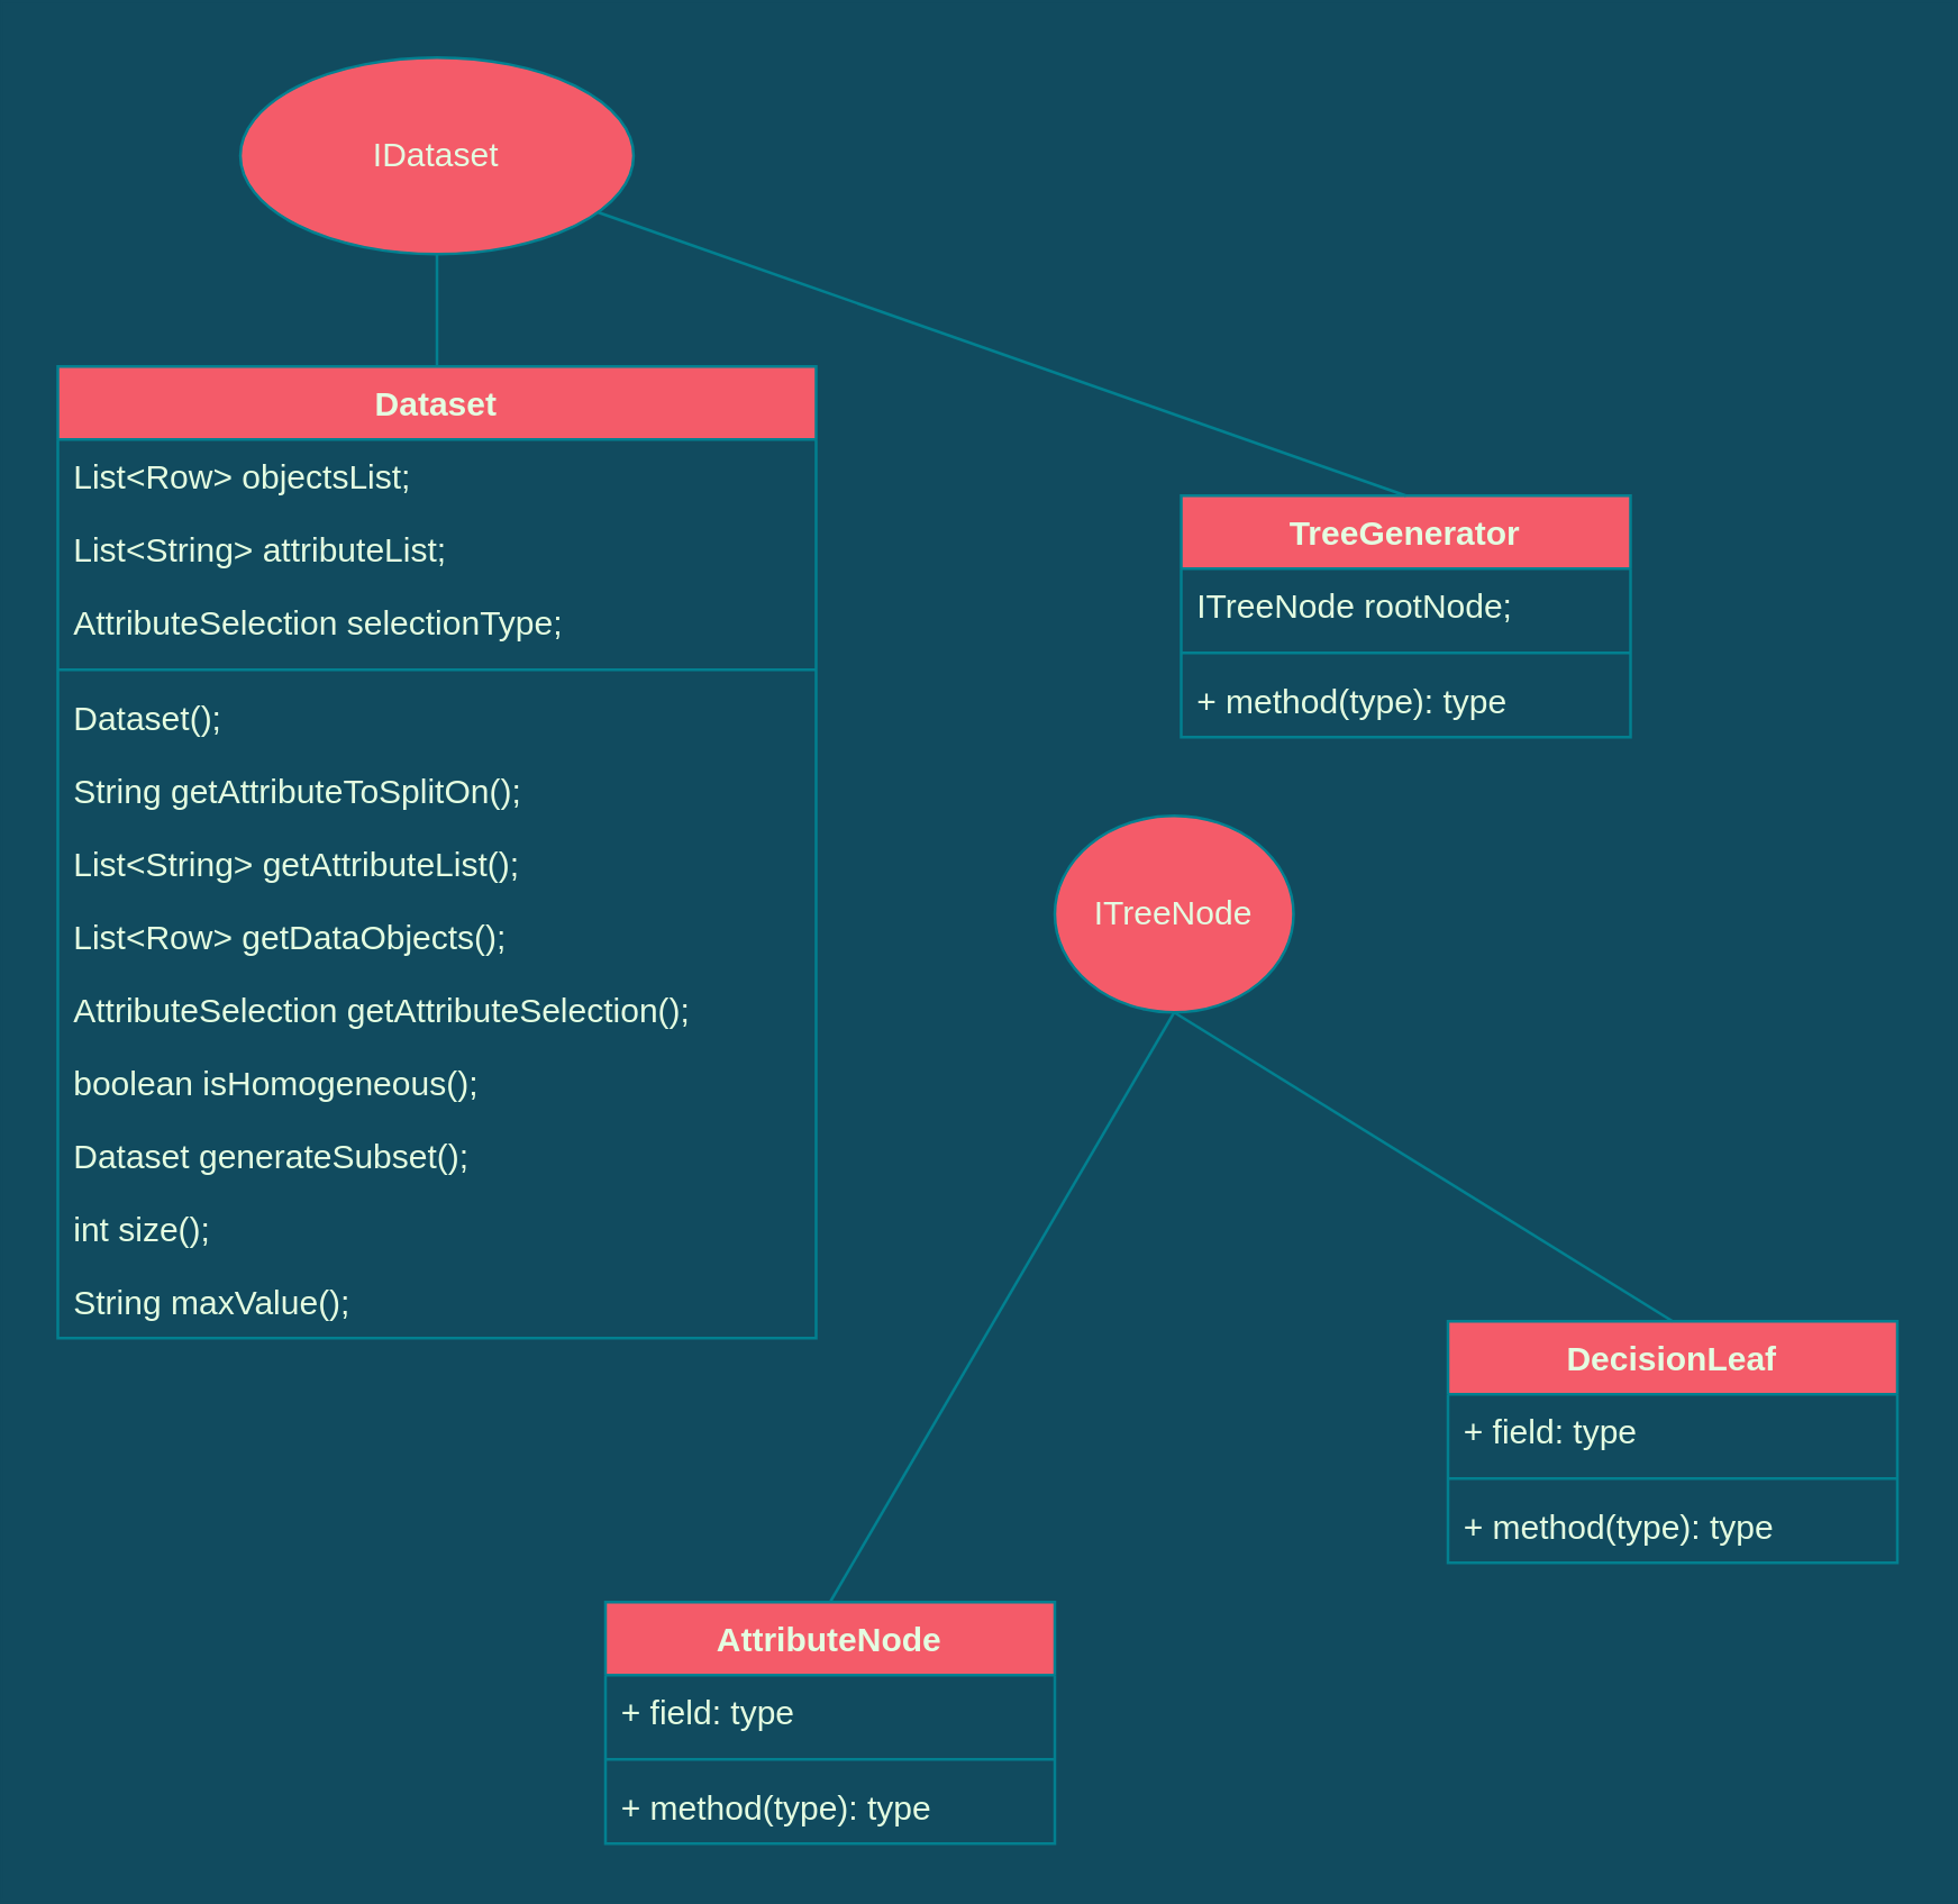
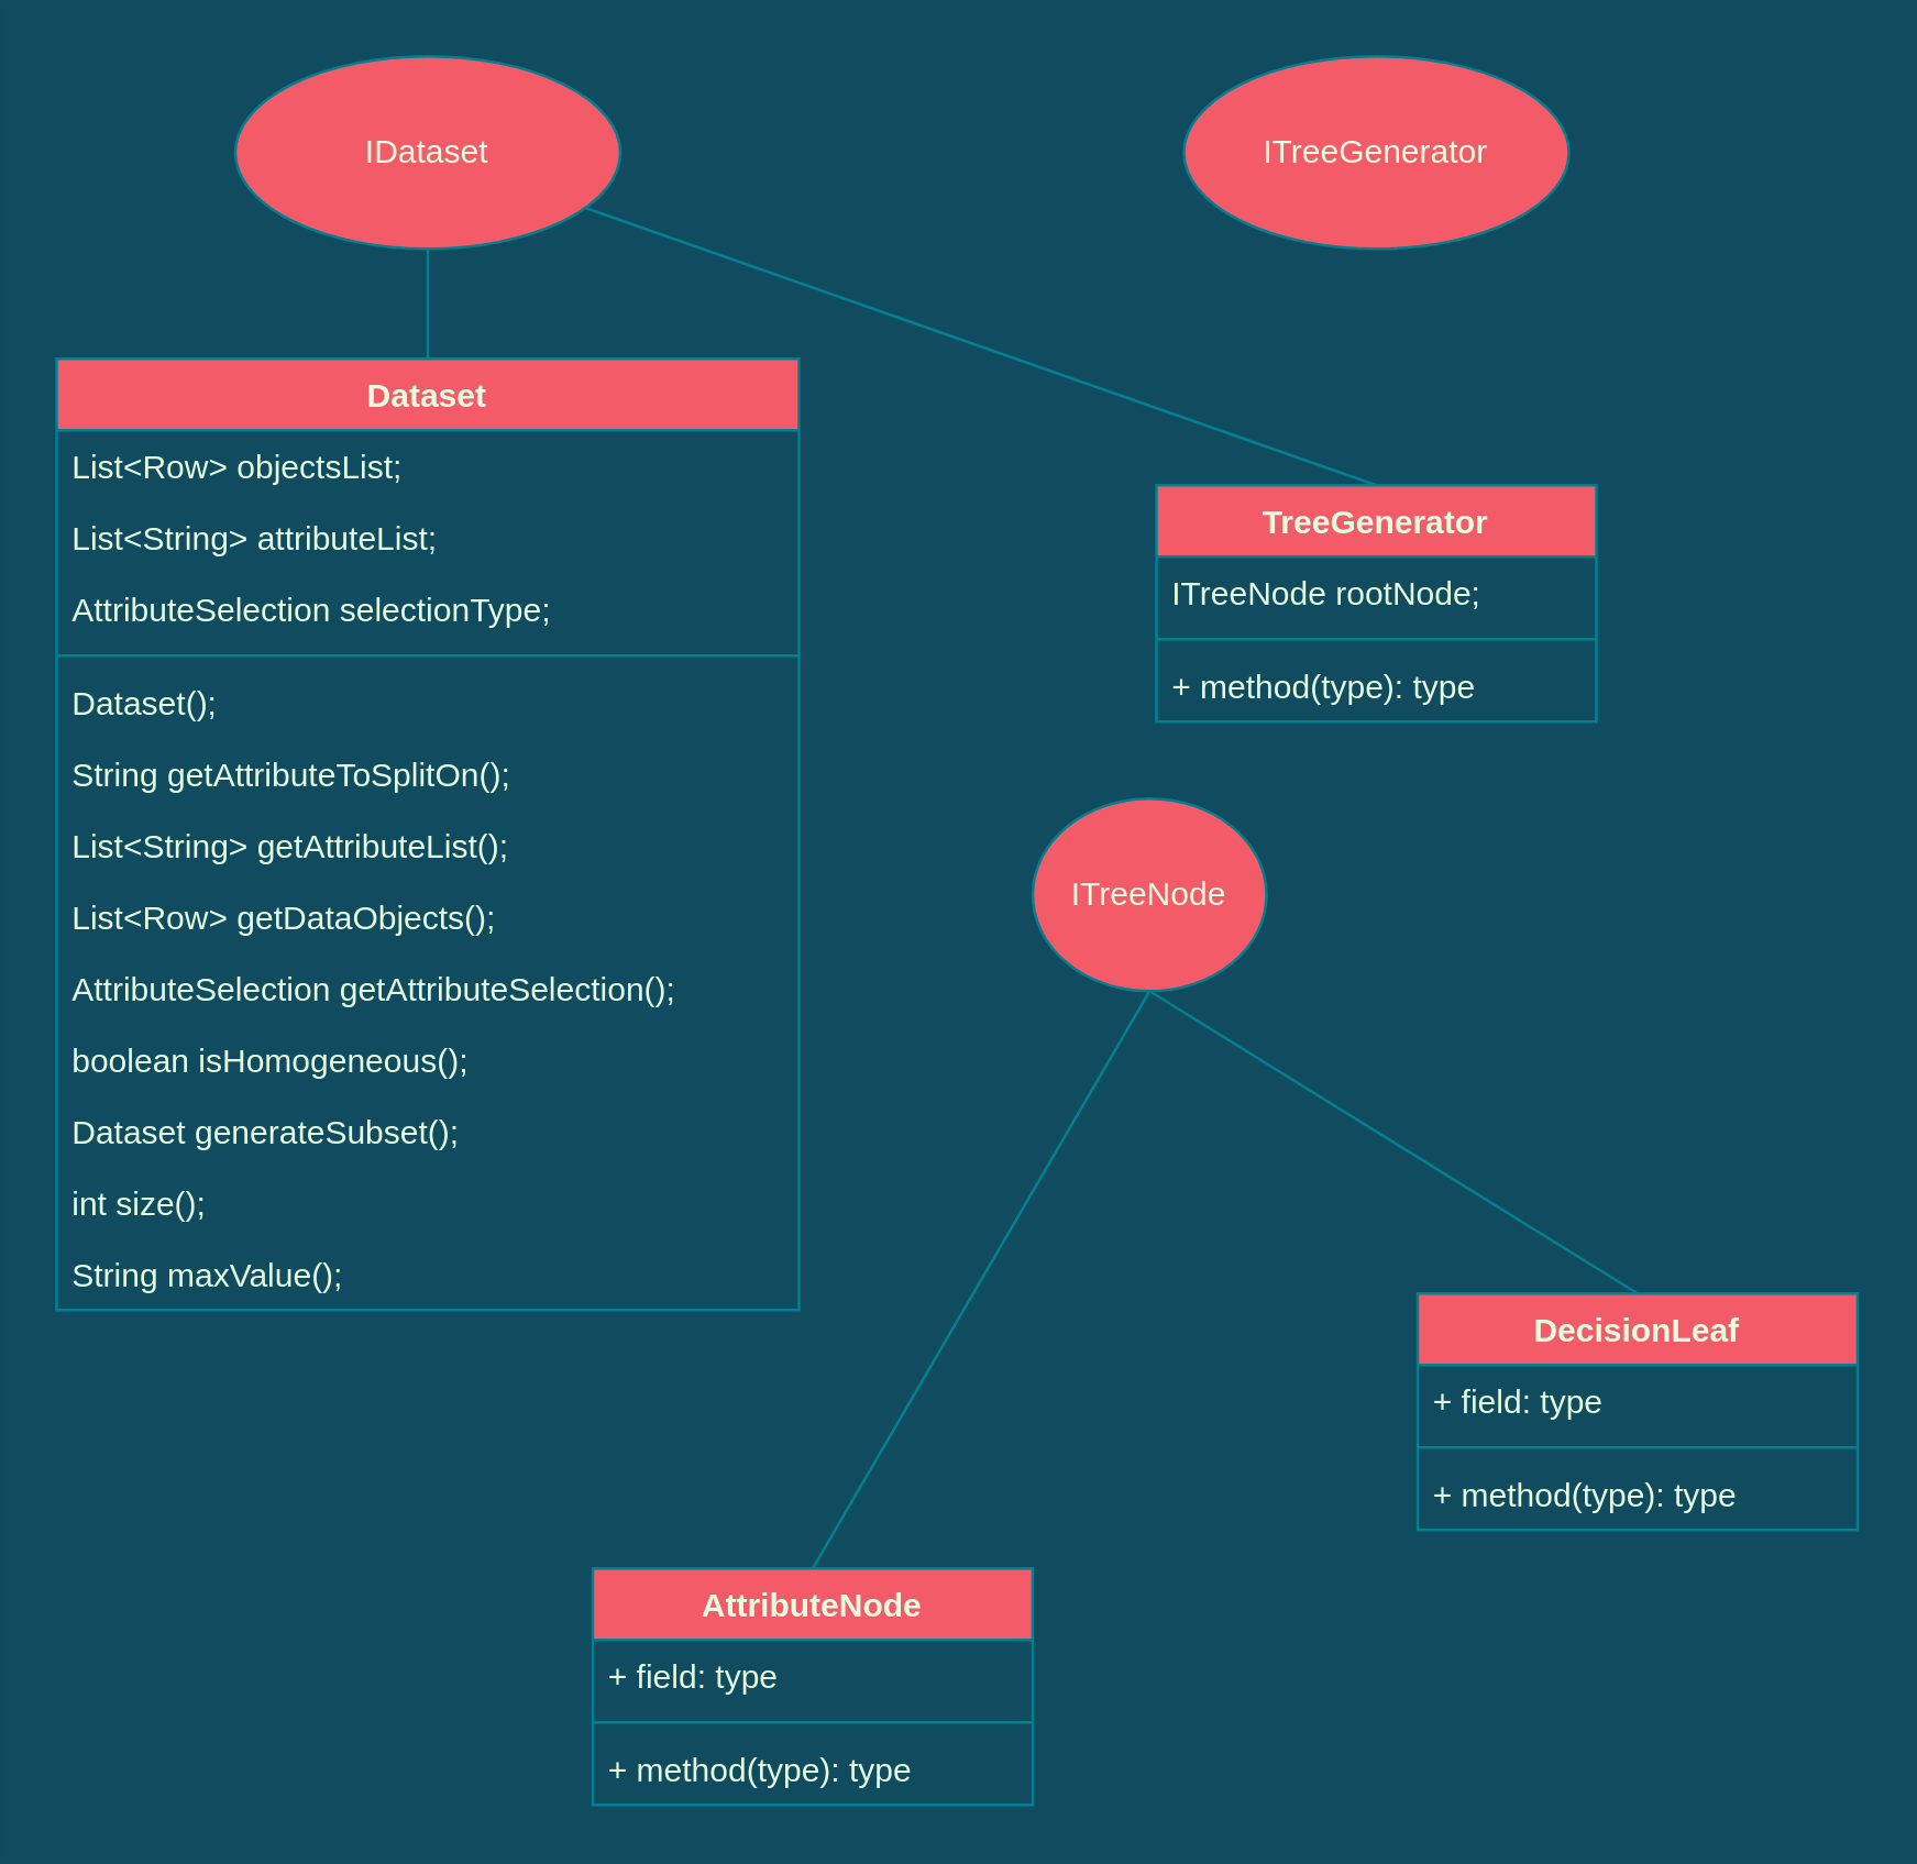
  <mxCell id="0" />
  <mxCell id="1" parent="0" />
  <mxCell id="2" value="TreeGenerator" style="swimlane;fontStyle=1;align=center;verticalAlign=top;childLayout=stackLayout;horizontal=1;startSize=26;horizontalStack=0;resizeParent=1;resizeParentMax=0;resizeLast=0;collapsible=1;marginBottom=0;fillColor=#F45B69;strokeColor=#028090;fontColor=#E4FDE1;" vertex="1" parent="1"><mxGeometry x="420" y="176" width="160" height="86" as="geometry" /></mxCell>
  <mxCell id="3" value="ITreeNode rootNode;" style="text;strokeColor=none;fillColor=none;align=left;verticalAlign=top;spacingLeft=4;spacingRight=4;overflow=hidden;rotatable=0;points=[[0,0.5],[1,0.5]];portConstraint=eastwest;fontColor=#E4FDE1;" vertex="1" parent="2"><mxGeometry y="26" width="160" height="26" as="geometry" /></mxCell>
  <mxCell id="4" value="" style="line;strokeWidth=1;fillColor=none;align=left;verticalAlign=middle;spacingTop=-1;spacingLeft=3;spacingRight=3;rotatable=0;labelPosition=right;points=[];portConstraint=eastwest;strokeColor=#028090;labelBackgroundColor=#114B5F;fontColor=#E4FDE1;" vertex="1" parent="2"><mxGeometry y="52" width="160" height="8" as="geometry" /></mxCell>
  <mxCell id="5" value="+ method(type): type" style="text;strokeColor=none;fillColor=none;align=left;verticalAlign=top;spacingLeft=4;spacingRight=4;overflow=hidden;rotatable=0;points=[[0,0.5],[1,0.5]];portConstraint=eastwest;fontColor=#E4FDE1;" vertex="1" parent="2"><mxGeometry y="60" width="160" height="26" as="geometry" /></mxCell>
  <mxCell id="6" value="Dataset" style="swimlane;fontStyle=1;align=center;verticalAlign=top;childLayout=stackLayout;horizontal=1;startSize=26;horizontalStack=0;resizeParent=1;resizeParentMax=0;resizeLast=0;collapsible=1;marginBottom=0;fillColor=#F45B69;strokeColor=#028090;fontColor=#E4FDE1;" vertex="1" parent="1"><mxGeometry x="20" y="130" width="270" height="346" as="geometry"><mxRectangle x="25" y="130" width="80" height="30" as="alternateBounds" /></mxGeometry></mxCell>
  <mxCell id="7" value="List&lt;Row&gt; objectsList;" style="text;strokeColor=none;fillColor=none;align=left;verticalAlign=top;spacingLeft=4;spacingRight=4;overflow=hidden;rotatable=0;points=[[0,0.5],[1,0.5]];portConstraint=eastwest;fontColor=#E4FDE1;" vertex="1" parent="6"><mxGeometry y="26" width="270" height="26" as="geometry" /></mxCell>
  <mxCell id="8" value="List&lt;String&gt; attributeList;" style="text;strokeColor=none;fillColor=none;align=left;verticalAlign=top;spacingLeft=4;spacingRight=4;overflow=hidden;rotatable=0;points=[[0,0.5],[1,0.5]];portConstraint=eastwest;fontColor=#E4FDE1;" vertex="1" parent="6"><mxGeometry y="52" width="270" height="26" as="geometry" /></mxCell>
  <mxCell id="9" value="AttributeSelection selectionType;" style="text;strokeColor=none;fillColor=none;align=left;verticalAlign=top;spacingLeft=4;spacingRight=4;overflow=hidden;rotatable=0;points=[[0,0.5],[1,0.5]];portConstraint=eastwest;fontColor=#E4FDE1;" vertex="1" parent="6"><mxGeometry y="78" width="270" height="26" as="geometry" /></mxCell>
  <mxCell id="10" value="" style="line;strokeWidth=1;fillColor=none;align=left;verticalAlign=middle;spacingTop=-1;spacingLeft=3;spacingRight=3;rotatable=0;labelPosition=right;points=[];portConstraint=eastwest;strokeColor=#028090;labelBackgroundColor=#114B5F;fontColor=#E4FDE1;" vertex="1" parent="6"><mxGeometry y="104" width="270" height="8" as="geometry" /></mxCell>
  <mxCell id="11" value="Dataset();" style="text;align=left;verticalAlign=top;spacingLeft=4;spacingRight=4;overflow=hidden;rotatable=0;points=[[0,0.5],[1,0.5]];portConstraint=eastwest;fontColor=#E4FDE1;" vertex="1" parent="6"><mxGeometry y="112" width="270" height="26" as="geometry" /></mxCell>
  <mxCell id="12" value="String getAttributeToSplitOn();" style="text;align=left;verticalAlign=top;spacingLeft=4;spacingRight=4;overflow=hidden;rotatable=0;points=[[0,0.5],[1,0.5]];portConstraint=eastwest;fontColor=#E4FDE1;" vertex="1" parent="6"><mxGeometry y="138" width="270" height="26" as="geometry" /></mxCell>
  <mxCell id="13" value="List&lt;String&gt; getAttributeList();" style="text;align=left;verticalAlign=top;spacingLeft=4;spacingRight=4;overflow=hidden;rotatable=0;points=[[0,0.5],[1,0.5]];portConstraint=eastwest;fontColor=#E4FDE1;" vertex="1" parent="6"><mxGeometry y="164" width="270" height="26" as="geometry" /></mxCell>
  <mxCell id="14" value="List&lt;Row&gt; getDataObjects();" style="text;align=left;verticalAlign=top;spacingLeft=4;spacingRight=4;overflow=hidden;rotatable=0;points=[[0,0.5],[1,0.5]];portConstraint=eastwest;fontColor=#E4FDE1;" vertex="1" parent="6"><mxGeometry y="190" width="270" height="26" as="geometry" /></mxCell>
  <mxCell id="15" value="AttributeSelection getAttributeSelection();" style="text;align=left;verticalAlign=top;spacingLeft=4;spacingRight=4;overflow=hidden;rotatable=0;points=[[0,0.5],[1,0.5]];portConstraint=eastwest;fontColor=#E4FDE1;" vertex="1" parent="6"><mxGeometry y="216" width="270" height="26" as="geometry" /></mxCell>
  <mxCell id="16" value="boolean isHomogeneous();" style="text;align=left;verticalAlign=top;spacingLeft=4;spacingRight=4;overflow=hidden;rotatable=0;points=[[0,0.5],[1,0.5]];portConstraint=eastwest;fontColor=#E4FDE1;" vertex="1" parent="6"><mxGeometry y="242" width="270" height="26" as="geometry" /></mxCell>
  <mxCell id="17" value="Dataset generateSubset();" style="text;align=left;verticalAlign=top;spacingLeft=4;spacingRight=4;overflow=hidden;rotatable=0;points=[[0,0.5],[1,0.5]];portConstraint=eastwest;fontColor=#E4FDE1;" vertex="1" parent="6"><mxGeometry y="268" width="270" height="26" as="geometry" /></mxCell>
  <mxCell id="18" value="int size();" style="text;align=left;verticalAlign=top;spacingLeft=4;spacingRight=4;overflow=hidden;rotatable=0;points=[[0,0.5],[1,0.5]];portConstraint=eastwest;fontColor=#E4FDE1;" vertex="1" parent="6"><mxGeometry y="294" width="270" height="26" as="geometry" /></mxCell>
  <mxCell id="19" value="String maxValue();" style="text;align=left;verticalAlign=top;spacingLeft=4;spacingRight=4;overflow=hidden;rotatable=0;points=[[0,0.5],[1,0.5]];portConstraint=eastwest;fontColor=#E4FDE1;" vertex="1" parent="6"><mxGeometry y="320" width="270" height="26" as="geometry" /></mxCell>
  <mxCell id="20" value="IDataset" style="ellipse;whiteSpace=wrap;html=1;fillColor=#F45B69;strokeColor=#028090;fontColor=#E4FDE1;" vertex="1" parent="1"><mxGeometry x="85" y="20" width="140" height="70" as="geometry" /></mxCell>
+ <mxCell id="21" value="ITreeGenerator" style="ellipse;whiteSpace=wrap;html=1;fillColor=#F45B69;strokeColor=#028090;fontColor=#E4FDE1;" vertex="1" parent="1"><mxGeometry x="430" y="20" width="140" height="70" as="geometry" /></mxCell>
  <mxCell id="22" value="ITreeNode" style="ellipse;whiteSpace=wrap;html=1;fillColor=#F45B69;strokeColor=#028090;fontColor=#E4FDE1;" vertex="1" parent="1"><mxGeometry x="375" y="290" width="85" height="70" as="geometry" /></mxCell>
  <mxCell id="23" value="AttributeNode" style="swimlane;fontStyle=1;align=center;verticalAlign=top;childLayout=stackLayout;horizontal=1;startSize=26;horizontalStack=0;resizeParent=1;resizeParentMax=0;resizeLast=0;collapsible=1;marginBottom=0;fillColor=#F45B69;strokeColor=#028090;fontColor=#E4FDE1;" vertex="1" parent="1"><mxGeometry x="215" y="570" width="160" height="86" as="geometry" /></mxCell>
  <mxCell id="24" value="+ field: type" style="text;strokeColor=none;fillColor=none;align=left;verticalAlign=top;spacingLeft=4;spacingRight=4;overflow=hidden;rotatable=0;points=[[0,0.5],[1,0.5]];portConstraint=eastwest;fontColor=#E4FDE1;" vertex="1" parent="23"><mxGeometry y="26" width="160" height="26" as="geometry" /></mxCell>
  <mxCell id="25" value="" style="line;strokeWidth=1;fillColor=none;align=left;verticalAlign=middle;spacingTop=-1;spacingLeft=3;spacingRight=3;rotatable=0;labelPosition=right;points=[];portConstraint=eastwest;strokeColor=#028090;labelBackgroundColor=#114B5F;fontColor=#E4FDE1;" vertex="1" parent="23"><mxGeometry y="52" width="160" height="8" as="geometry" /></mxCell>
  <mxCell id="26" value="+ method(type): type" style="text;strokeColor=none;fillColor=none;align=left;verticalAlign=top;spacingLeft=4;spacingRight=4;overflow=hidden;rotatable=0;points=[[0,0.5],[1,0.5]];portConstraint=eastwest;fontColor=#E4FDE1;" vertex="1" parent="23"><mxGeometry y="60" width="160" height="26" as="geometry" /></mxCell>
  <mxCell id="27" value="DecisionLeaf" style="swimlane;fontStyle=1;align=center;verticalAlign=top;childLayout=stackLayout;horizontal=1;startSize=26;horizontalStack=0;resizeParent=1;resizeParentMax=0;resizeLast=0;collapsible=1;marginBottom=0;fillColor=#F45B69;strokeColor=#028090;fontColor=#E4FDE1;" vertex="1" parent="1"><mxGeometry x="515" y="470" width="160" height="86" as="geometry" /></mxCell>
  <mxCell id="28" value="+ field: type" style="text;strokeColor=none;fillColor=none;align=left;verticalAlign=top;spacingLeft=4;spacingRight=4;overflow=hidden;rotatable=0;points=[[0,0.5],[1,0.5]];portConstraint=eastwest;fontColor=#E4FDE1;" vertex="1" parent="27"><mxGeometry y="26" width="160" height="26" as="geometry" /></mxCell>
  <mxCell id="29" value="" style="line;strokeWidth=1;fillColor=none;align=left;verticalAlign=middle;spacingTop=-1;spacingLeft=3;spacingRight=3;rotatable=0;labelPosition=right;points=[];portConstraint=eastwest;strokeColor=#028090;labelBackgroundColor=#114B5F;fontColor=#E4FDE1;" vertex="1" parent="27"><mxGeometry y="52" width="160" height="8" as="geometry" /></mxCell>
  <mxCell id="30" value="+ method(type): type" style="text;strokeColor=none;fillColor=none;align=left;verticalAlign=top;spacingLeft=4;spacingRight=4;overflow=hidden;rotatable=0;points=[[0,0.5],[1,0.5]];portConstraint=eastwest;fontColor=#E4FDE1;" vertex="1" parent="27"><mxGeometry y="60" width="160" height="26" as="geometry" /></mxCell>
  <mxCell id="31" value="" style="endArrow=none;html=1;rounded=0;exitX=0.5;exitY=0;exitDx=0;exitDy=0;entryX=0.5;entryY=1;entryDx=0;entryDy=0;labelBackgroundColor=#114B5F;strokeColor=#028090;fontColor=#E4FDE1;" edge="1" parent="1" source="23" target="22"><mxGeometry width="50" height="50" relative="1" as="geometry"><mxPoint x="345" y="380" as="sourcePoint" /><mxPoint x="395" y="330" as="targetPoint" /></mxGeometry></mxCell>
  <mxCell id="32" value="" style="endArrow=none;html=1;rounded=0;exitX=0.5;exitY=1;exitDx=0;exitDy=0;entryX=0.5;entryY=0;entryDx=0;entryDy=0;labelBackgroundColor=#114B5F;strokeColor=#028090;fontColor=#E4FDE1;" edge="1" parent="1" source="22" target="27"><mxGeometry width="50" height="50" relative="1" as="geometry"><mxPoint x="345" y="380" as="sourcePoint" /><mxPoint x="395" y="330" as="targetPoint" /></mxGeometry></mxCell>
  <mxCell id="33" value="" style="endArrow=none;html=1;rounded=0;exitX=0.5;exitY=0;exitDx=0;exitDy=0;entryX=0.5;entryY=1;entryDx=0;entryDy=0;labelBackgroundColor=#114B5F;strokeColor=#028090;fontColor=#E4FDE1;" edge="1" parent="1" source="6" target="20"><mxGeometry width="50" height="50" relative="1" as="geometry"><mxPoint x="345" y="360" as="sourcePoint" /><mxPoint x="395" y="310" as="targetPoint" /></mxGeometry></mxCell>
  <mxCell id="34" value="" style="endArrow=none;html=1;rounded=0;exitX=0.5;exitY=0;exitDx=0;exitDy=0;labelBackgroundColor=#114B5F;strokeColor=#028090;fontColor=#E4FDE1;" edge="1" parent="1" source="2" target="20"><mxGeometry width="50" height="50" relative="1" as="geometry"><mxPoint x="345" y="360" as="sourcePoint" /><mxPoint x="395" y="310" as="targetPoint" /></mxGeometry></mxCell>
